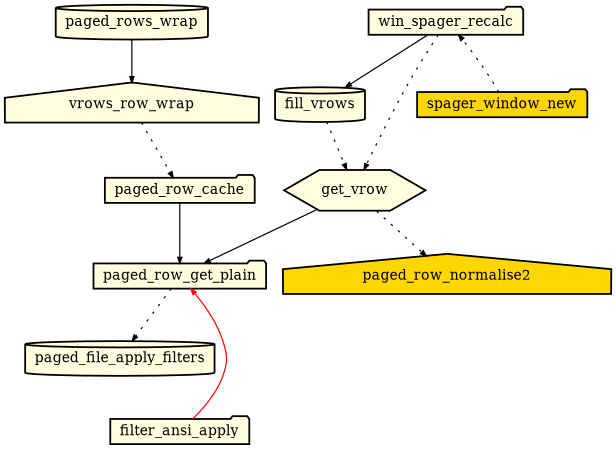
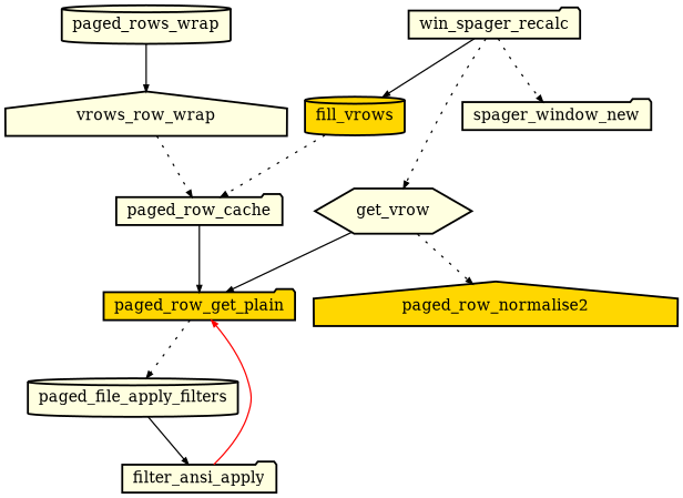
  digraph {
    compound=true
    nodesep=0.2
    rankdir=TB
    ranksep=0.5
    node [color=black fillcolor=lightyellow fontsize=12 penwidth=1.5 shape=folder style=filled]
    edge [arrowsize=0.5 penwidth=1.0 style=dotted]
-   fill_vrows [height=0.2 shape=cylinder]
+   fill_vrows [fillcolor=gold height=0.2 shape=cylinder]
    get_vrow [height=0.2 shape=hexagon]
-   paged_row_get_plain [height=0.2]
+   paged_row_get_plain [fillcolor=gold height=0.2]
    paged_row_normalise2 [fillcolor=gold height=0.2 shape=house]
    paged_file_apply_filters [height=0.2 shape=cylinder]
    filter_ansi_apply [height=0.2]
    win_spager_recalc [height=0.2]
    paged_rows_wrap [height=0.2 shape=cylinder]
    n9 [height=0.2 label=vrows_row_wrap shape=house]
    paged_row_cache [height=0.2]
-   spager_window_new [fillcolor=gold height=0.2]
-   fill_vrows -> get_vrow
+   spager_window_new [height=0.2]
+   fill_vrows -> paged_row_cache
    get_vrow -> paged_row_get_plain [style=bold]
    get_vrow -> paged_row_normalise2
    paged_row_get_plain -> paged_file_apply_filters
+   paged_file_apply_filters -> filter_ansi_apply [style=bold]
    filter_ansi_apply -> paged_row_get_plain [color="#ff0000" style=bold]
    win_spager_recalc -> fill_vrows [style=bold]
    win_spager_recalc -> get_vrow
    paged_rows_wrap -> n9 [style=bold]
    n9 -> paged_row_cache
    paged_row_cache -> paged_row_get_plain [style=bold]
-   spager_window_new -> win_spager_recalc
+   win_spager_recalc -> spager_window_new
  }
